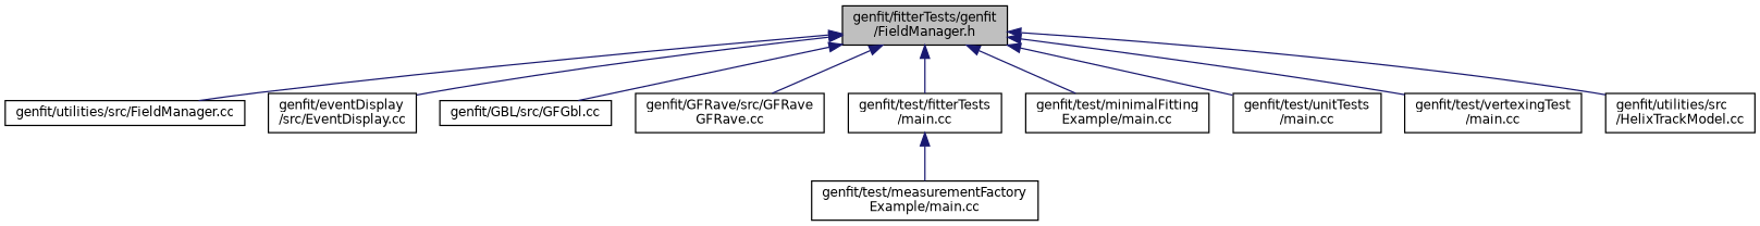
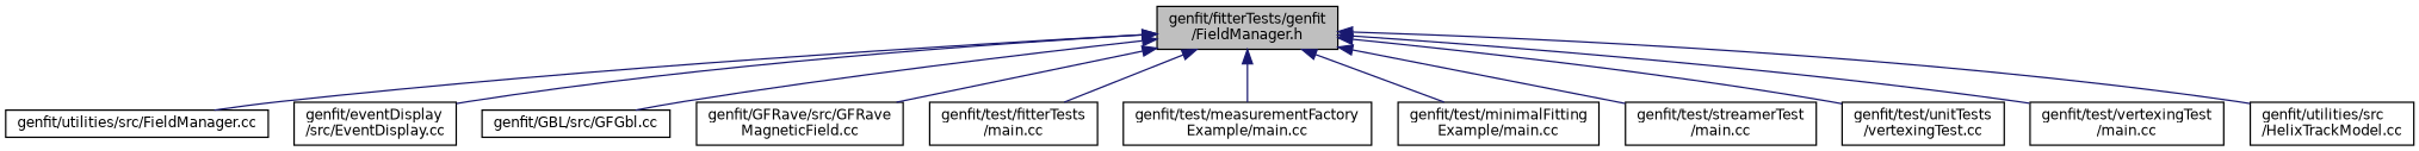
  digraph {
    node [color=black fillcolor=white fontname=Helvetica fontsize=10 shape=record style=filled]
    edge [color=midnightblue dir=back fontname=Helvetica fontsize=10 labelfontname=Helvetica labelfontsize=10 style=solid]
    n1 [fillcolor=grey75 fontcolor=black height=0.2 label="genfit/fitterTests/genfit\l/FieldManager.h" width=0.4]
    n2 [height=0.2 label="genfit/utilities/src/FieldManager.cc" width=0.4]
    n3 [height=0.2 label="genfit/eventDisplay\l/src/EventDisplay.cc" width=0.4]
    n4 [height=0.2 label="genfit/GBL/src/GFGbl.cc" width=0.4]
-   n5 [height=0.2 label="genfit/GFRave/src/GFRave\lGFRave.cc" width=0.4]
+   n5 [height=0.2 label="genfit/GFRave/src/GFRave\lMagneticField.cc" width=0.4]
    n6 [height=0.2 label="genfit/test/fitterTests\l/main.cc" width=0.4]
    n7 [height=0.2 label="genfit/test/measurementFactory\lExample/main.cc" width=0.4]
    n8 [height=0.2 label="genfit/test/minimalFitting\lExample/main.cc" width=0.4]
-   n10 [height=0.2 label="genfit/test/unitTests\l/main.cc" width=0.4]
+   n9 [height=0.2 label="genfit/test/streamerTest\l/main.cc" width=0.4]
+   n10 [height=0.2 label="genfit/test/unitTests\l/vertexingTest.cc" width=0.4]
    n11 [height=0.2 label="genfit/test/vertexingTest\l/main.cc" width=0.4]
    n12 [height=0.2 label="genfit/utilities/src\l/HelixTrackModel.cc" width=0.4]
    n1 -> n2
    n1 -> n3
    n1 -> n4
    n1 -> n5
    n1 -> n6
-   n6 -> n7
+   n1 -> n7
    n1 -> n8
+   n1 -> n9
    n1 -> n10
    n1 -> n11
    n1 -> n12
  }
